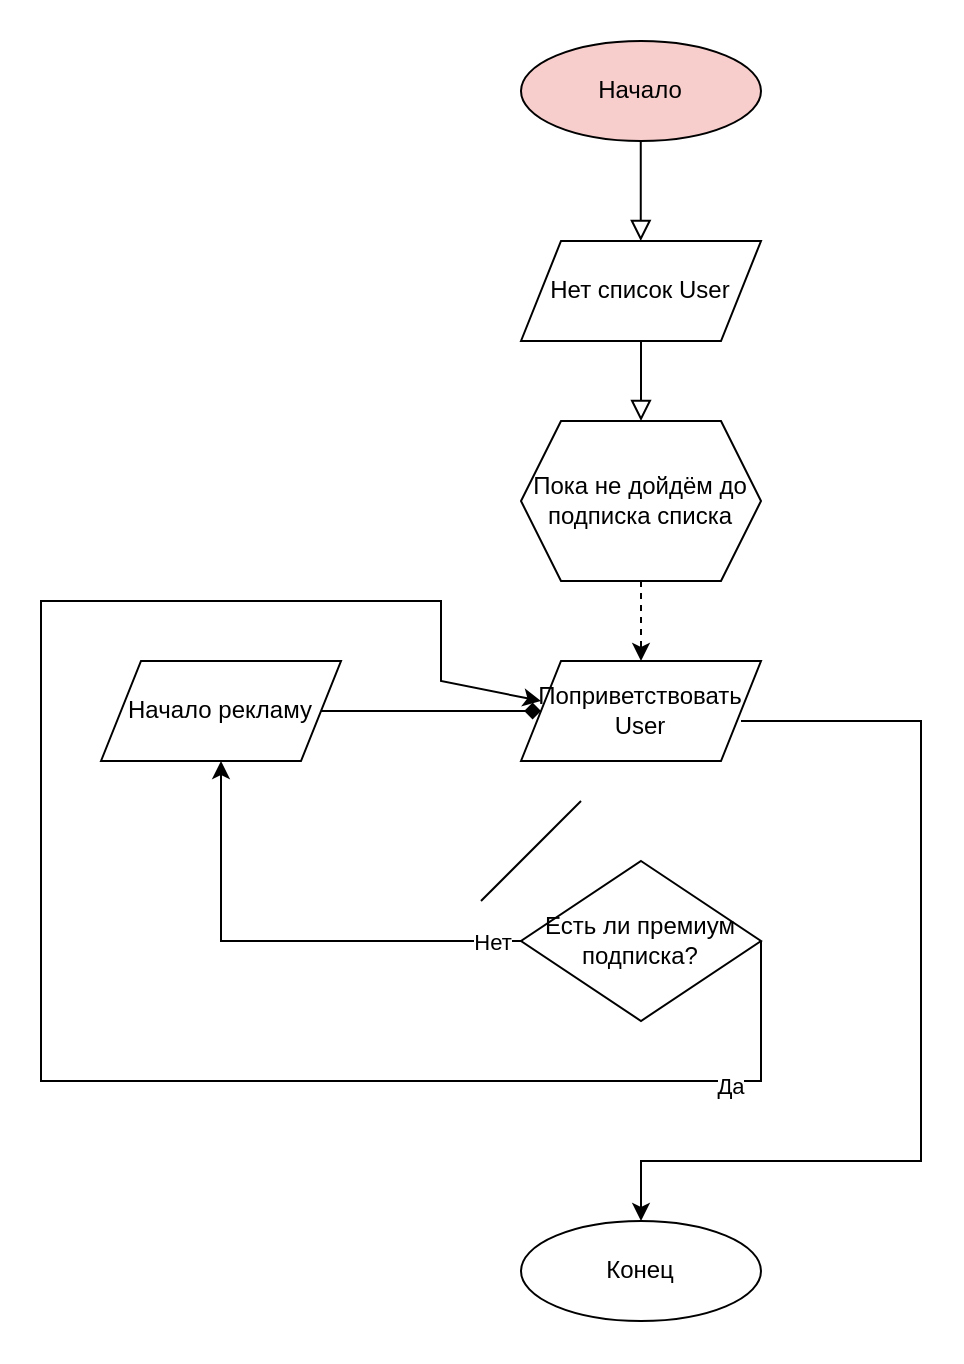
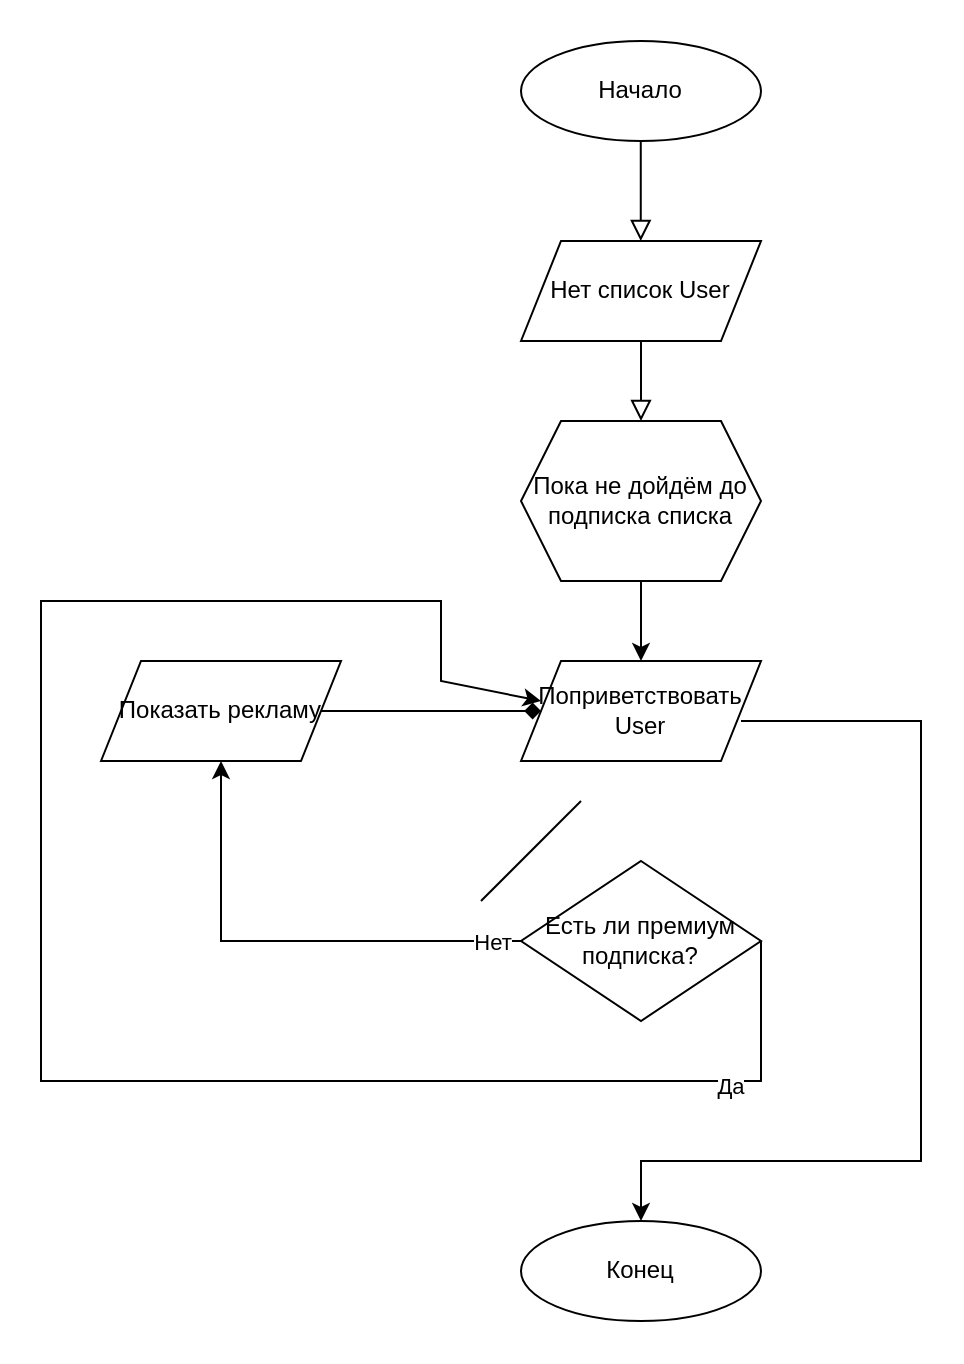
  <mxCell id="0" />
  <mxCell id="1" parent="0" />
  <mxCell id="2" value="" style="rounded=0;html=1;jettySize=auto;orthogonalLoop=1;fontSize=11;endArrow=block;endFill=0;endSize=8;strokeWidth=1;shadow=0;labelBackgroundColor=none;edgeStyle=orthogonalEdgeStyle;" parent="1" edge="1"><mxGeometry relative="1" as="geometry"><mxPoint x="320" y="160" as="sourcePoint" /><mxPoint x="320" y="210" as="targetPoint" /></mxGeometry></mxCell>
- <mxCell id="3" value="Начало" style="ellipse;whiteSpace=wrap;html=1;fillColor=#f8cecc;" vertex="1" parent="1"><mxGeometry x="260" y="20" width="120" height="50" as="geometry" /></mxCell>
+ <mxCell id="3" value="Начало" style="ellipse;whiteSpace=wrap;html=1;" vertex="1" parent="1"><mxGeometry x="260" y="20" width="120" height="50" as="geometry" /></mxCell>
  <mxCell id="4" value="" style="rounded=0;html=1;jettySize=auto;orthogonalLoop=1;fontSize=11;endArrow=block;endFill=0;endSize=8;strokeWidth=1;shadow=0;labelBackgroundColor=none;edgeStyle=orthogonalEdgeStyle;" edge="1" parent="1"><mxGeometry relative="1" as="geometry"><mxPoint x="319.88" y="70" as="sourcePoint" /><mxPoint x="319.88" y="120" as="targetPoint" /></mxGeometry></mxCell>
  <mxCell id="5" value="Нет список User" style="shape=parallelogram;perimeter=parallelogramPerimeter;whiteSpace=wrap;html=1;fixedSize=1;" vertex="1" parent="1"><mxGeometry x="260" y="120" width="120" height="50" as="geometry" /></mxCell>
- <mxCell id="6" value="" style="edgeStyle=orthogonalEdgeStyle;rounded=0;orthogonalLoop=1;jettySize=auto;html=1;dashed=1;" edge="1" parent="1" source="7" target="8"><mxGeometry relative="1" as="geometry" /></mxCell>
+ <mxCell id="6" value="" style="edgeStyle=orthogonalEdgeStyle;rounded=0;orthogonalLoop=1;jettySize=auto;html=1;" edge="1" parent="1" source="7" target="8"><mxGeometry relative="1" as="geometry" /></mxCell>
  <mxCell id="7" value="Пока не дойдём до подписка списка" style="shape=hexagon;perimeter=hexagonPerimeter2;whiteSpace=wrap;html=1;fixedSize=1;" vertex="1" parent="1"><mxGeometry x="260" y="210" width="120" height="80" as="geometry" /></mxCell>
  <mxCell id="8" value="&lt;div&gt;Поприветствовать&lt;/div&gt;&lt;div&gt;User&lt;br&gt;&lt;/div&gt;" style="shape=parallelogram;perimeter=parallelogramPerimeter;whiteSpace=wrap;html=1;fixedSize=1;" vertex="1" parent="1"><mxGeometry x="260" y="330" width="120" height="50" as="geometry" /></mxCell>
  <mxCell id="9" value="" style="edgeStyle=orthogonalEdgeStyle;rounded=0;orthogonalLoop=1;jettySize=auto;html=1;" edge="1" parent="1" source="11" target="13"><mxGeometry relative="1" as="geometry" /></mxCell>
  <mxCell id="10" value="&lt;div&gt;Нет&lt;/div&gt;" style="edgeLabel;html=1;align=center;verticalAlign=middle;resizable=0;points=[];" vertex="1" connectable="0" parent="9"><mxGeometry x="-0.873" relative="1" as="geometry"><mxPoint as="offset" /></mxGeometry></mxCell>
  <mxCell id="11" value="Есть ли премиум подписка?" style="rhombus;whiteSpace=wrap;html=1;" vertex="1" parent="1"><mxGeometry x="260" y="430" width="120" height="80" as="geometry" /></mxCell>
  <mxCell id="12" style="edgeStyle=orthogonalEdgeStyle;rounded=0;orthogonalLoop=1;jettySize=auto;html=1;entryX=0;entryY=0.5;entryDx=0;entryDy=0;endArrow=diamond;" edge="1" parent="1" source="13" target="8"><mxGeometry relative="1" as="geometry"><mxPoint x="180" y="350" as="targetPoint" /></mxGeometry></mxCell>
- <mxCell id="13" value="&lt;div&gt;Начало рекламу&lt;/div&gt;" style="shape=parallelogram;perimeter=parallelogramPerimeter;whiteSpace=wrap;html=1;fixedSize=1;" vertex="1" parent="1"><mxGeometry x="50" y="330" width="120" height="50" as="geometry" /></mxCell>
+ <mxCell id="13" value="&lt;div&gt;Показать рекламу&lt;/div&gt;" style="shape=parallelogram;perimeter=parallelogramPerimeter;whiteSpace=wrap;html=1;fixedSize=1;" vertex="1" parent="1"><mxGeometry x="50" y="330" width="120" height="50" as="geometry" /></mxCell>
  <mxCell id="14" value="" style="endArrow=classic;html=1;rounded=0;exitX=1;exitY=0.5;exitDx=0;exitDy=0;" edge="1" parent="1" source="11"><mxGeometry width="50" height="50" relative="1" as="geometry"><mxPoint x="240" y="360" as="sourcePoint" /><mxPoint x="270" y="350" as="targetPoint" /><Array as="points"><mxPoint x="380" y="540" /><mxPoint x="180" y="540" /><mxPoint x="20" y="540" /><mxPoint x="20" y="300" /><mxPoint x="180" y="300" /><mxPoint x="220" y="300" /><mxPoint x="220" y="340" /></Array></mxGeometry></mxCell>
  <mxCell id="15" value="Да" style="edgeLabel;html=1;align=center;verticalAlign=middle;resizable=0;points=[];" vertex="1" connectable="0" parent="14"><mxGeometry x="-0.821" y="2" relative="1" as="geometry"><mxPoint as="offset" /></mxGeometry></mxCell>
  <mxCell id="16" value="Конец" style="ellipse;whiteSpace=wrap;html=1;" vertex="1" parent="1"><mxGeometry x="260" y="610" width="120" height="50" as="geometry" /></mxCell>
  <mxCell id="17" value="" style="endArrow=classic;html=1;rounded=0;entryX=0.5;entryY=0;entryDx=0;entryDy=0;" edge="1" parent="1" target="16"><mxGeometry width="50" height="50" relative="1" as="geometry"><mxPoint x="370" y="360" as="sourcePoint" /><mxPoint x="680" y="450" as="targetPoint" /><Array as="points"><mxPoint x="460" y="360" /><mxPoint x="460" y="580" /><mxPoint x="320" y="580" /></Array></mxGeometry></mxCell>
  <mxCell id="18" value="" style="endArrow=none;html=1;rounded=0;" edge="1" parent="1"><mxGeometry width="50" height="50" relative="1" as="geometry"><mxPoint x="240" y="450" as="sourcePoint" /><mxPoint x="290" y="400" as="targetPoint" /></mxGeometry></mxCell>
